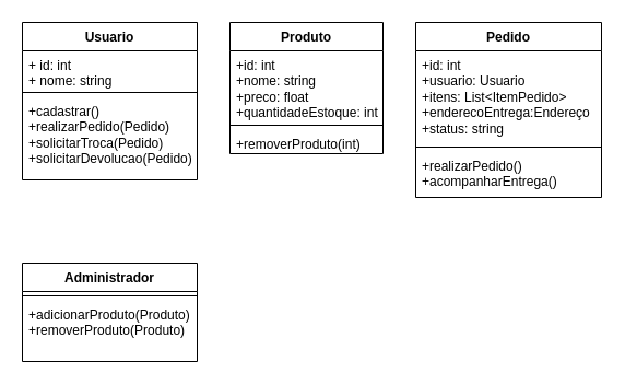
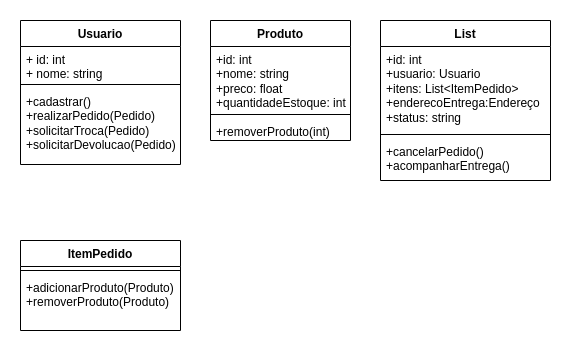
  <mxCell id="0" />
  <mxCell id="1" parent="0" />
  <mxCell id="2" value="Usuario" style="swimlane;fontStyle=1;align=center;verticalAlign=top;childLayout=stackLayout;horizontal=1;startSize=26;horizontalStack=0;resizeParent=1;resizeParentMax=0;resizeLast=0;collapsible=1;marginBottom=0;whiteSpace=wrap;html=1;" vertex="1" parent="1"><mxGeometry x="20" y="20" width="160" height="144" as="geometry" /></mxCell>
  <mxCell id="3" value="+ id: int&lt;div&gt;+ nome: string&lt;/div&gt;" style="text;strokeColor=none;fillColor=none;align=left;verticalAlign=top;spacingLeft=4;spacingRight=4;overflow=hidden;rotatable=0;points=[[0,0.5],[1,0.5]];portConstraint=eastwest;whiteSpace=wrap;html=1;" vertex="1" parent="2"><mxGeometry y="26" width="160" height="34" as="geometry" /></mxCell>
  <mxCell id="4" value="" style="line;strokeWidth=1;fillColor=none;align=left;verticalAlign=middle;spacingTop=-1;spacingLeft=3;spacingRight=3;rotatable=0;labelPosition=right;points=[];portConstraint=eastwest;strokeColor=inherit;" vertex="1" parent="2"><mxGeometry y="60" width="160" height="8" as="geometry" /></mxCell>
  <mxCell id="5" value="&lt;div&gt;+cadastrar()&lt;/div&gt;&lt;div&gt;+realizarPedido(Pedido)&lt;/div&gt;&lt;div&gt;+solicitarTroca(Pedido)&lt;/div&gt;&lt;div&gt;+solicitarDevolucao(Pedido)&lt;/div&gt;" style="text;strokeColor=none;fillColor=none;align=left;verticalAlign=top;spacingLeft=4;spacingRight=4;overflow=hidden;rotatable=0;points=[[0,0.5],[1,0.5]];portConstraint=eastwest;whiteSpace=wrap;html=1;" vertex="1" parent="2"><mxGeometry y="68" width="160" height="76" as="geometry" /></mxCell>
- <mxCell id="6" value="Administrador" style="swimlane;fontStyle=1;align=center;verticalAlign=top;childLayout=stackLayout;horizontal=1;startSize=26;horizontalStack=0;resizeParent=1;resizeParentMax=0;resizeLast=0;collapsible=1;marginBottom=0;whiteSpace=wrap;html=1;" vertex="1" parent="1"><mxGeometry x="20" y="240" width="160" height="90" as="geometry" /></mxCell>
+ <mxCell id="6" value="ItemPedido" style="swimlane;fontStyle=1;align=center;verticalAlign=top;childLayout=stackLayout;horizontal=1;startSize=26;horizontalStack=0;resizeParent=1;resizeParentMax=0;resizeLast=0;collapsible=1;marginBottom=0;whiteSpace=wrap;html=1;" vertex="1" parent="1"><mxGeometry x="20" y="240" width="160" height="90" as="geometry" /></mxCell>
  <mxCell id="7" value="" style="line;strokeWidth=1;fillColor=none;align=left;verticalAlign=middle;spacingTop=-1;spacingLeft=3;spacingRight=3;rotatable=0;labelPosition=right;points=[];portConstraint=eastwest;strokeColor=inherit;" vertex="1" parent="6"><mxGeometry y="26" width="160" height="8" as="geometry" /></mxCell>
  <mxCell id="8" value="&lt;div&gt;+adicionarProduto(Produto)&lt;/div&gt;&lt;div&gt;+removerProduto(Produto)&lt;/div&gt;" style="text;strokeColor=none;fillColor=none;align=left;verticalAlign=top;spacingLeft=4;spacingRight=4;overflow=hidden;rotatable=0;points=[[0,0.5],[1,0.5]];portConstraint=eastwest;whiteSpace=wrap;html=1;" vertex="1" parent="6"><mxGeometry y="34" width="160" height="56" as="geometry" /></mxCell>
  <mxCell id="9" value="Produto" style="swimlane;fontStyle=1;align=center;verticalAlign=top;childLayout=stackLayout;horizontal=1;startSize=26;horizontalStack=0;resizeParent=1;resizeParentMax=0;resizeLast=0;collapsible=1;marginBottom=0;whiteSpace=wrap;html=1;" vertex="1" parent="1"><mxGeometry x="210" y="20" width="140" height="120" as="geometry" /></mxCell>
  <mxCell id="10" value="&lt;div&gt;+id: int&lt;/div&gt;&lt;div&gt;+nome: string&lt;/div&gt;&lt;div&gt;+preco: float&lt;/div&gt;&lt;div&gt;+quantidadeEstoque: int&lt;/div&gt;&lt;div&gt;&lt;br&gt;&lt;/div&gt;" style="text;strokeColor=none;fillColor=none;align=left;verticalAlign=top;spacingLeft=4;spacingRight=4;overflow=hidden;rotatable=0;points=[[0,0.5],[1,0.5]];portConstraint=eastwest;whiteSpace=wrap;html=1;" vertex="1" parent="9"><mxGeometry y="26" width="140" height="64" as="geometry" /></mxCell>
  <mxCell id="11" value="" style="line;strokeWidth=1;fillColor=none;align=left;verticalAlign=middle;spacingTop=-1;spacingLeft=3;spacingRight=3;rotatable=0;labelPosition=right;points=[];portConstraint=eastwest;strokeColor=inherit;" vertex="1" parent="9"><mxGeometry y="90" width="140" height="8" as="geometry" /></mxCell>
  <mxCell id="12" value="+removerProduto(int)" style="text;strokeColor=none;fillColor=none;align=left;verticalAlign=top;spacingLeft=4;spacingRight=4;overflow=hidden;rotatable=0;points=[[0,0.5],[1,0.5]];portConstraint=eastwest;whiteSpace=wrap;html=1;" vertex="1" parent="9"><mxGeometry y="98" width="140" height="22" as="geometry" /></mxCell>
- <mxCell id="13" value="Pedido" style="swimlane;fontStyle=1;align=center;verticalAlign=top;childLayout=stackLayout;horizontal=1;startSize=26;horizontalStack=0;resizeParent=1;resizeParentMax=0;resizeLast=0;collapsible=1;marginBottom=0;whiteSpace=wrap;html=1;" vertex="1" parent="1"><mxGeometry x="380" y="20" width="170" height="160" as="geometry" /></mxCell>
+ <mxCell id="13" value="List" style="swimlane;fontStyle=1;align=center;verticalAlign=top;childLayout=stackLayout;horizontal=1;startSize=26;horizontalStack=0;resizeParent=1;resizeParentMax=0;resizeLast=0;collapsible=1;marginBottom=0;whiteSpace=wrap;html=1;" vertex="1" parent="1"><mxGeometry x="380" y="20" width="170" height="160" as="geometry" /></mxCell>
  <mxCell id="14" value="&lt;div&gt;+id: int&lt;/div&gt;&lt;div&gt;+usuario: Usuario&lt;/div&gt;&lt;div&gt;+itens: List&amp;lt;ItemPedido&amp;gt;&lt;/div&gt;&lt;div&gt;+enderecoEntrega:Endereço&lt;/div&gt;&lt;div&gt;+status: string&lt;/div&gt;" style="text;strokeColor=none;fillColor=none;align=left;verticalAlign=top;spacingLeft=4;spacingRight=4;overflow=hidden;rotatable=0;points=[[0,0.5],[1,0.5]];portConstraint=eastwest;whiteSpace=wrap;html=1;" vertex="1" parent="13"><mxGeometry y="26" width="170" height="84" as="geometry" /></mxCell>
  <mxCell id="15" value="" style="line;strokeWidth=1;fillColor=none;align=left;verticalAlign=middle;spacingTop=-1;spacingLeft=3;spacingRight=3;rotatable=0;labelPosition=right;points=[];portConstraint=eastwest;strokeColor=inherit;" vertex="1" parent="13"><mxGeometry y="110" width="170" height="8" as="geometry" /></mxCell>
- <mxCell id="16" value="&lt;div&gt;+realizarPedido()&lt;/div&gt;&lt;div&gt;+acompanharEntrega()&lt;/div&gt;" style="text;strokeColor=none;fillColor=none;align=left;verticalAlign=top;spacingLeft=4;spacingRight=4;overflow=hidden;rotatable=0;points=[[0,0.5],[1,0.5]];portConstraint=eastwest;whiteSpace=wrap;html=1;" vertex="1" parent="13"><mxGeometry y="118" width="170" height="42" as="geometry" /></mxCell>
+ <mxCell id="16" value="&lt;div&gt;+cancelarPedido()&lt;/div&gt;&lt;div&gt;+acompanharEntrega()&lt;/div&gt;" style="text;strokeColor=none;fillColor=none;align=left;verticalAlign=top;spacingLeft=4;spacingRight=4;overflow=hidden;rotatable=0;points=[[0,0.5],[1,0.5]];portConstraint=eastwest;whiteSpace=wrap;html=1;" vertex="1" parent="13"><mxGeometry y="118" width="170" height="42" as="geometry" /></mxCell>
